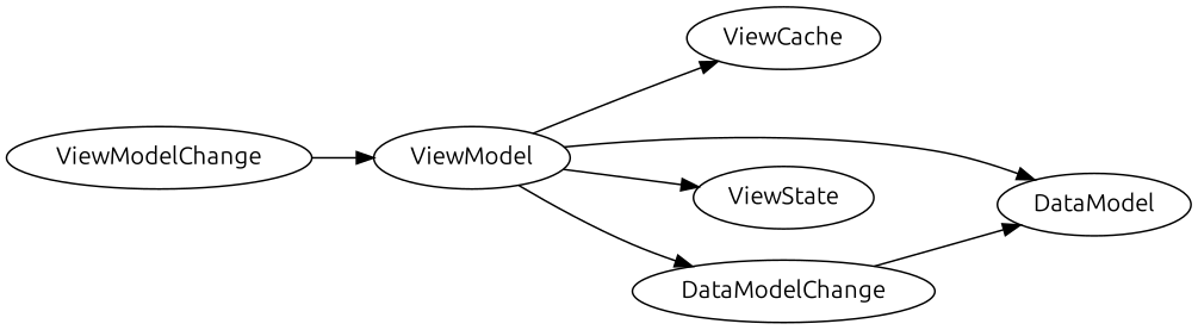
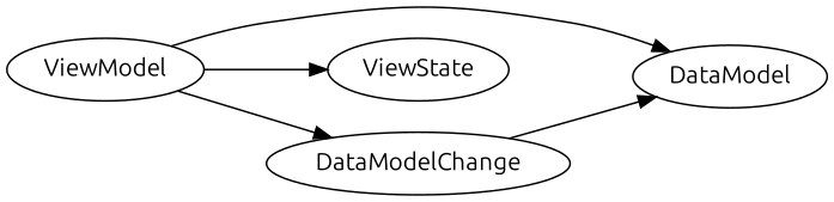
  digraph {
    fontname=Ubuntu
    rankdir=LR
    node [fontname=Ubuntu]
    edge [fontname=Ubuntu]
    ViewModel
-   ViewCache
    DataModel
    ViewState
    DataModelChange
-   ViewModelChange
-   ViewModel -> ViewCache
    ViewModel -> DataModel
    ViewModel -> ViewState
    ViewModel -> DataModelChange
    DataModelChange -> DataModel
-   ViewModelChange -> ViewModel
  }
